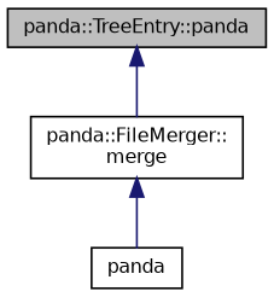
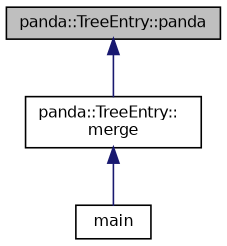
  digraph {
    rankdir=TB
    node [color=black fillcolor=white fontname=Helvetica fontsize=10 shape=record style=filled]
    edge [color=midnightblue dir=back fontname=Helvetica fontsize=10 labelfontname=Helvetica labelfontsize=10 style=solid]
    n1 [fillcolor=grey75 fontcolor=black height=0.2 label="panda::TreeEntry::panda" width=0.4]
-   n2 [height=0.2 label="panda::FileMerger::\lmerge" width=0.4]
-   n3 [height=0.2 label=panda width=0.4]
+   n2 [height=0.2 label="panda::TreeEntry::\lmerge" width=0.4]
+   n3 [height=0.2 label=main width=0.4]
    n1 -> n2
    n2 -> n3
  }
